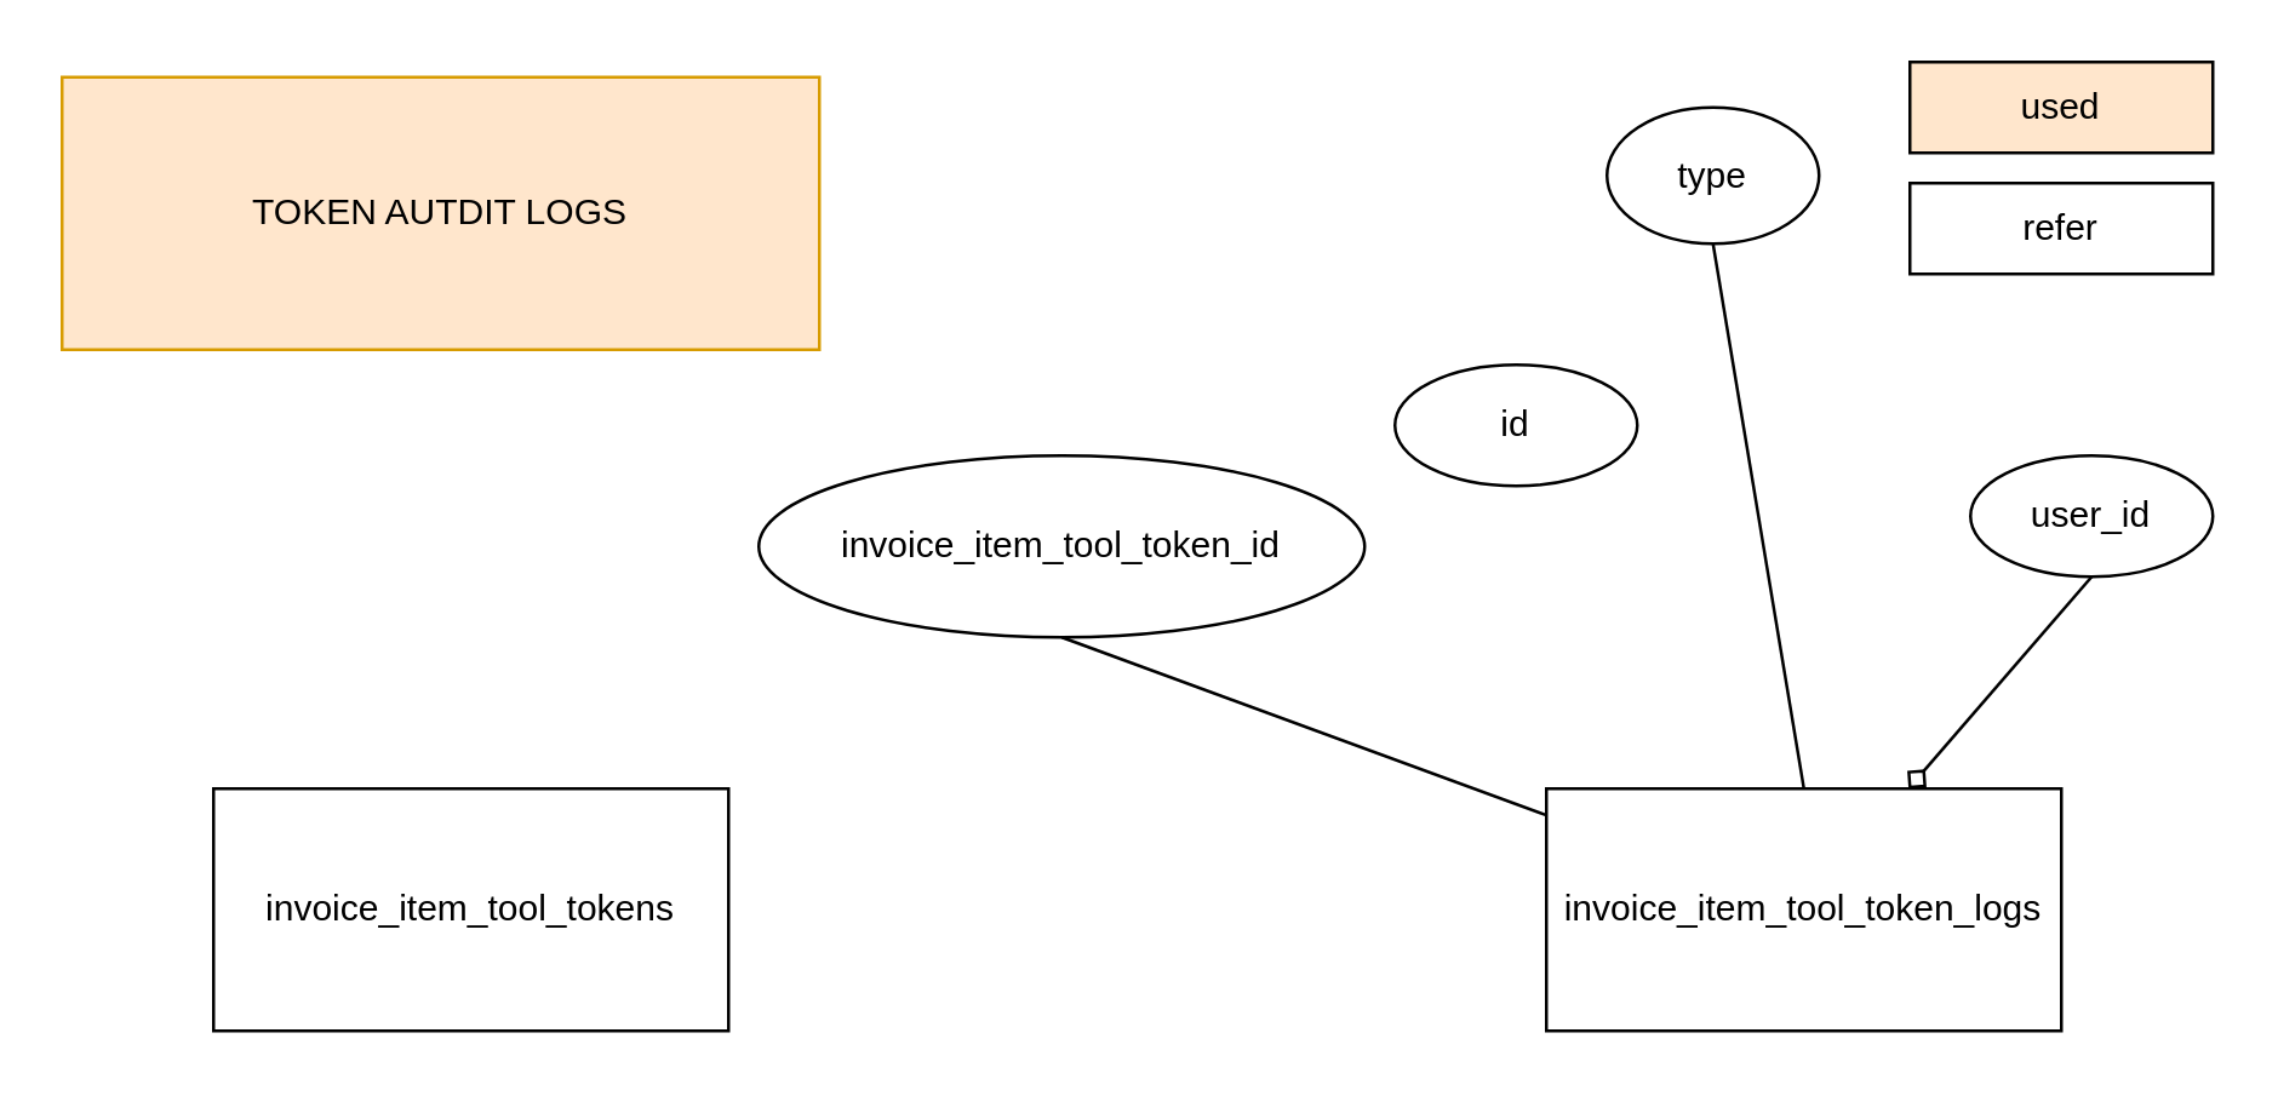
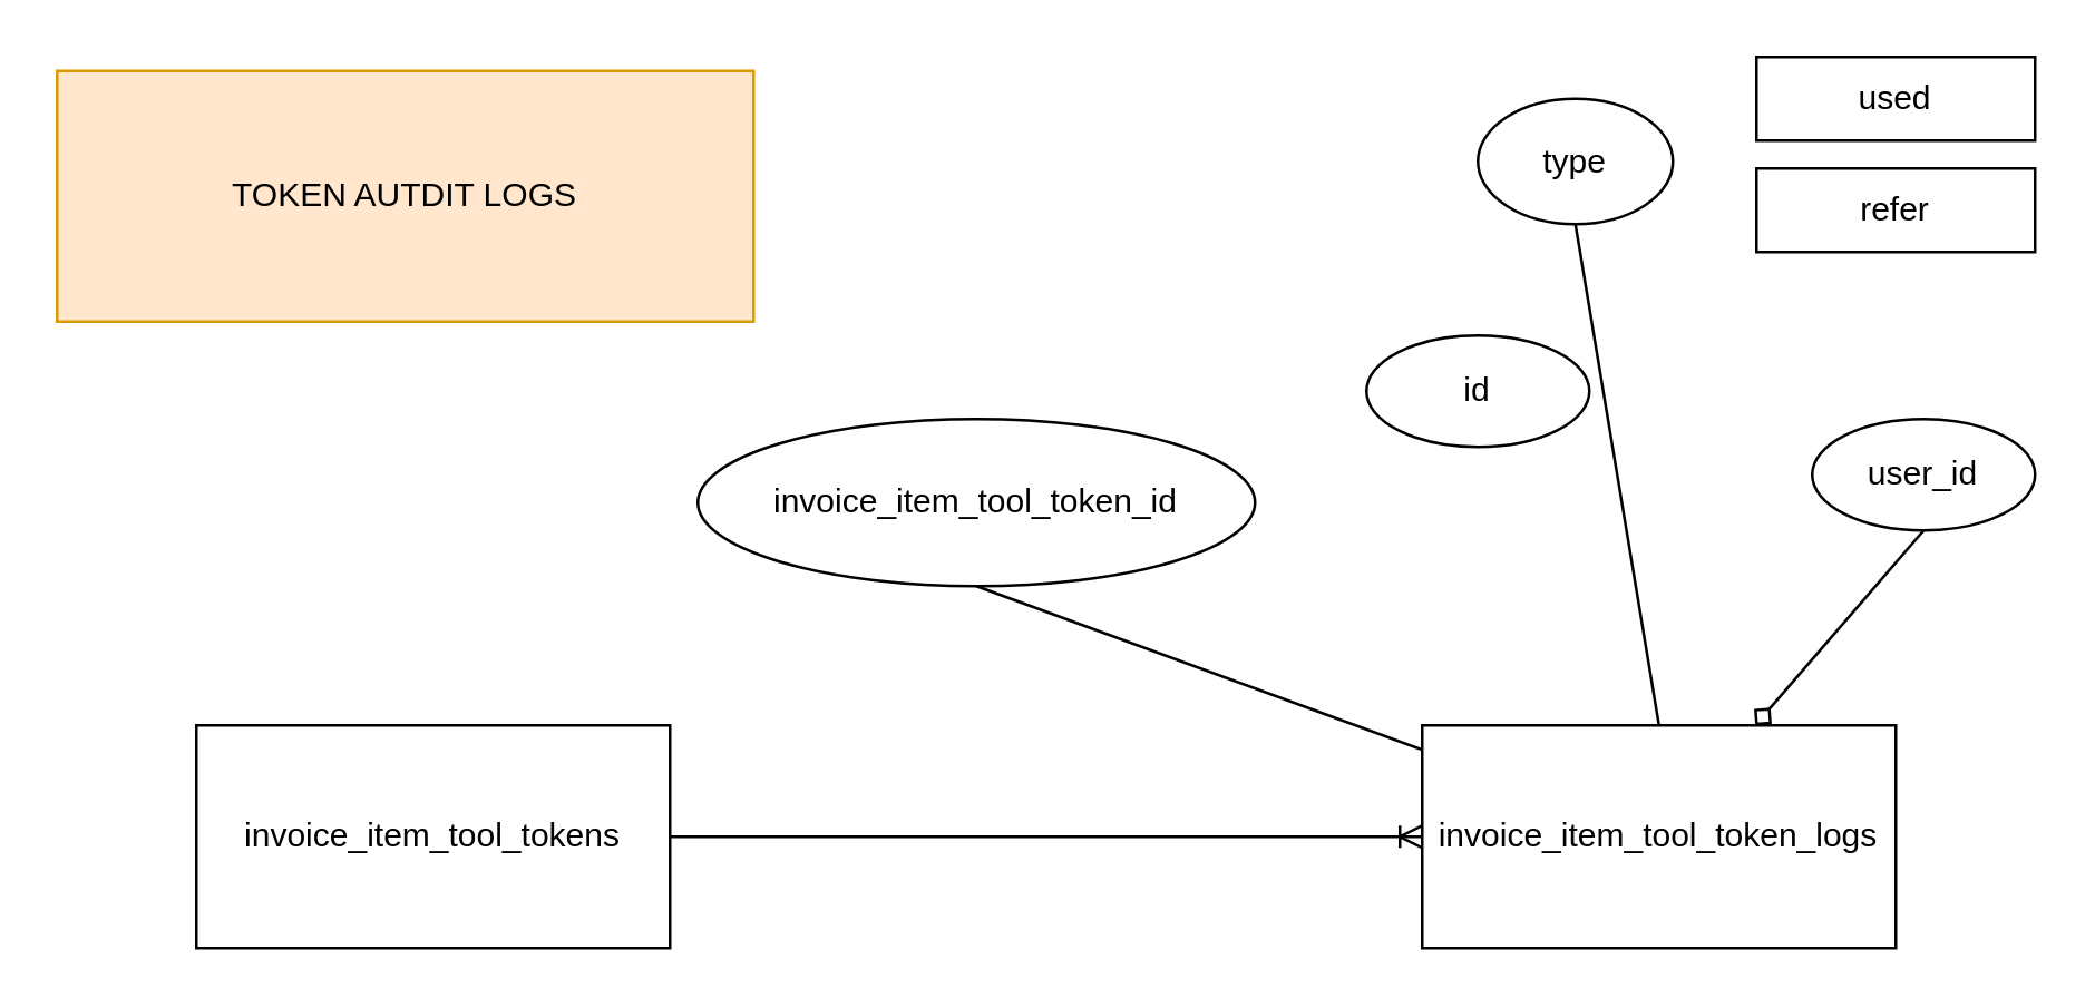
  <mxCell id="0" />
  <mxCell id="1" parent="0" />
+ <mxCell id="2" style="edgeStyle=orthogonalEdgeStyle;rounded=0;orthogonalLoop=1;jettySize=auto;html=1;exitX=1;exitY=0.5;exitDx=0;exitDy=0;entryX=0;entryY=0.5;entryDx=0;entryDy=0;endArrow=ERoneToMany;endFill=0;" edge="1" parent="1" source="3" target="5"><mxGeometry relative="1" as="geometry" /></mxCell>
  <mxCell id="3" value="invoice_item_tool_tokens" style="rounded=0;whiteSpace=wrap;html=1;" vertex="1" parent="1"><mxGeometry x="70" y="260" width="170" height="80" as="geometry" /></mxCell>
  <mxCell id="4" value="TOKEN AUTDIT LOGS" style="text;html=1;strokeColor=#d79b00;fillColor=#ffe6cc;align=center;verticalAlign=middle;whiteSpace=wrap;rounded=0;" vertex="1" parent="1"><mxGeometry x="20" y="25" width="250" height="90" as="geometry" /></mxCell>
  <mxCell id="5" value="invoice_item_tool_token_logs" style="rounded=0;whiteSpace=wrap;html=1;" vertex="1" parent="1"><mxGeometry x="510" y="260" width="170" height="80" as="geometry" /></mxCell>
  <mxCell id="6" style="rounded=0;orthogonalLoop=1;jettySize=auto;html=1;exitX=0.5;exitY=1;exitDx=0;exitDy=0;endArrow=none;endFill=0;" edge="1" parent="1" source="7" target="5"><mxGeometry relative="1" as="geometry" /></mxCell>
  <mxCell id="7" value="&lt;span&gt;invoice_item_tool_token_id&lt;/span&gt;" style="ellipse;whiteSpace=wrap;html=1;" vertex="1" parent="1"><mxGeometry x="250" y="150" width="200" height="60" as="geometry" /></mxCell>
- <mxCell id="8" value="&lt;span&gt;id&lt;/span&gt;" style="ellipse;whiteSpace=wrap;html=1;" vertex="1" parent="1"><mxGeometry x="460" y="120" width="80" height="40" as="geometry" /></mxCell>
+ <mxCell id="8" value="&lt;span&gt;id&lt;/span&gt;" style="ellipse;whiteSpace=wrap;html=1;" vertex="1" parent="1"><mxGeometry x="490" y="120" width="80" height="40" as="geometry" /></mxCell>
  <mxCell id="9" style="edgeStyle=none;rounded=0;orthogonalLoop=1;jettySize=auto;html=1;exitX=0.5;exitY=1;exitDx=0;exitDy=0;entryX=0.5;entryY=0;entryDx=0;entryDy=0;endArrow=none;endFill=0;" edge="1" parent="1" source="10" target="5"><mxGeometry relative="1" as="geometry" /></mxCell>
  <mxCell id="10" value="&lt;span&gt;type&lt;/span&gt;" style="ellipse;whiteSpace=wrap;html=1;" vertex="1" parent="1"><mxGeometry x="530" y="35" width="70" height="45" as="geometry" /></mxCell>
- <mxCell id="11" value="used" style="rounded=0;whiteSpace=wrap;html=1;fillColor=#ffe6cc;" vertex="1" parent="1"><mxGeometry x="630" y="20" width="100" height="30" as="geometry" /></mxCell>
+ <mxCell id="11" value="used" style="rounded=0;whiteSpace=wrap;html=1;" vertex="1" parent="1"><mxGeometry x="630" y="20" width="100" height="30" as="geometry" /></mxCell>
  <mxCell id="12" value="refer" style="rounded=0;whiteSpace=wrap;html=1;" vertex="1" parent="1"><mxGeometry x="630" y="60" width="100" height="30" as="geometry" /></mxCell>
  <mxCell id="13" style="edgeStyle=none;rounded=0;orthogonalLoop=1;jettySize=auto;html=1;exitX=0.5;exitY=1;exitDx=0;exitDy=0;endArrow=diamond;endFill=0;" edge="1" parent="1" source="14" target="5"><mxGeometry relative="1" as="geometry" /></mxCell>
  <mxCell id="14" value="&lt;span&gt;user_id&lt;/span&gt;" style="ellipse;whiteSpace=wrap;html=1;" vertex="1" parent="1"><mxGeometry x="650" y="150" width="80" height="40" as="geometry" /></mxCell>
